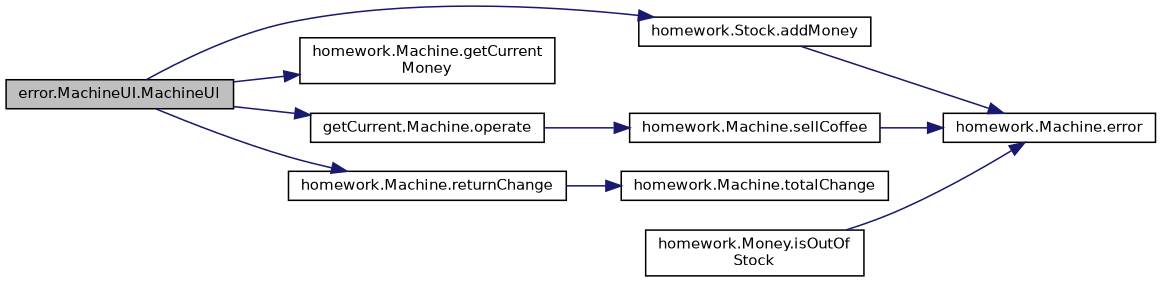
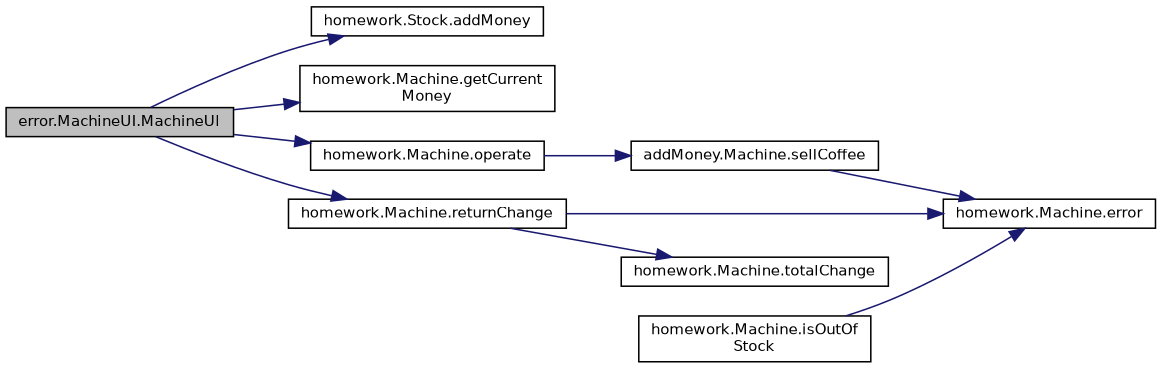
  digraph {
    rankdir=LR
    node [color=black fillcolor=white fontname=Helvetica fontsize=10 shape=record style=filled]
    edge [color=midnightblue fontname=Helvetica fontsize=10 labelfontname=Helvetica labelfontsize=10 style=solid]
    n1 [fillcolor=grey75 fontcolor=black height=0.2 label="error.MachineUI.MachineUI" width=0.4]
    n2 [height=0.2 label="homework.Stock.addMoney" width=0.4]
    n3 [height=0.2 label="homework.Machine.getCurrent\lMoney" width=0.4]
-   n4 [height=0.2 label="getCurrent.Machine.operate" width=0.4]
+   n4 [height=0.2 label="homework.Machine.operate" width=0.4]
    n5 [height=0.2 label="homework.Machine.returnChange" width=0.4]
-   n6 [height=0.2 label="homework.Machine.sellCoffee" width=0.4]
+   n6 [height=0.2 label="addMoney.Machine.sellCoffee" width=0.4]
    n7 [height=0.2 label="homework.Machine.error" width=0.4]
    n8 [height=0.2 label="homework.Machine.totalChange" width=0.4]
-   n9 [height=0.2 label="homework.Money.isOutOf\lStock" width=0.4]
+   n9 [height=0.2 label="homework.Machine.isOutOf\lStock" width=0.4]
    n1 -> n2
    n1 -> n3
    n1 -> n4
    n1 -> n5
    n4 -> n6
-   n2 -> n7
+   n5 -> n7
    n5 -> n8
    n6 -> n7
    n9 -> n7
  }
